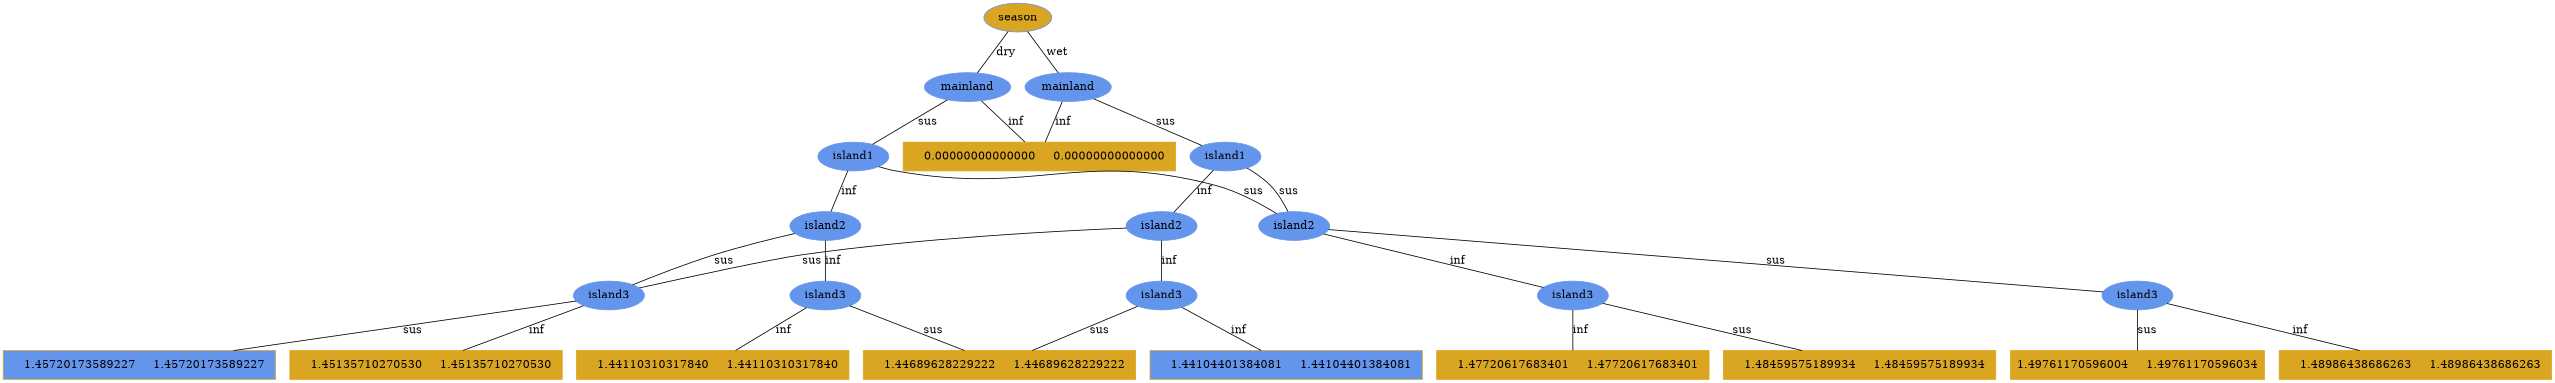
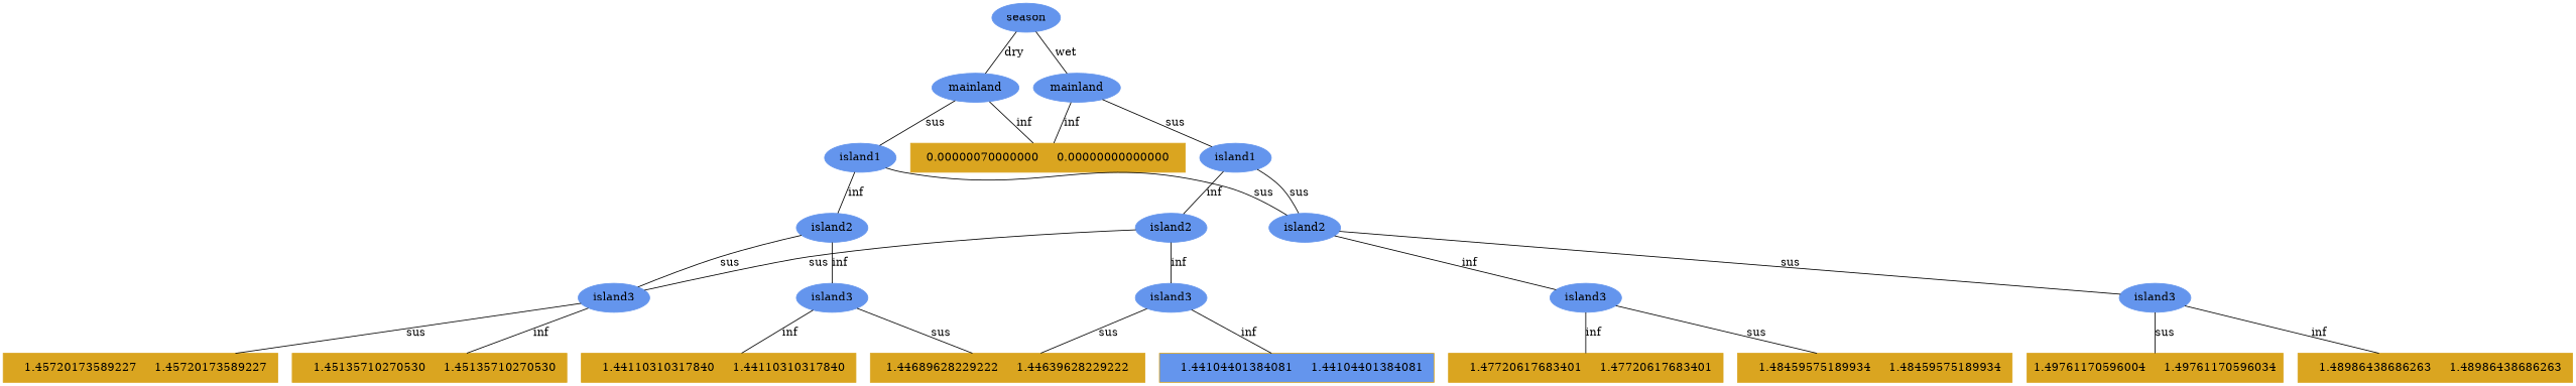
  digraph {
    node [color=cornflowerblue shape=ellipse style=filled]
    edge [dir=none]
-   n1 [label=season fillcolor=goldenrod]
+   n1 [label=season]
    n2 [label=mainland]
    n3 [label=island1]
    n4 [label=island2]
    n5 [label=island3]
    n6 [color=goldenrod label="1.49761170596004     1.49761170596034" shape=box]
    n7 [color=goldenrod label="    1.48986438686263     1.48986438686263 " shape=box]
    n8 [label=island3]
    n9 [color=goldenrod label="    1.48459575189934     1.48459575189934 " shape=box]
    n10 [color=goldenrod label="    1.47720617683401     1.47720617683401 " shape=box]
    n11 [label=island2]
    n12 [label=island3]
-   n13 [color=goldenrod label="    1.45720173589227     1.45720173589227 " shape=box fillcolor=cornflowerblue]
+   n13 [color=goldenrod label="    1.45720173589227     1.45720173589227 " shape=box]
    n14 [color=goldenrod label="    1.45135710270530     1.45135710270530 " shape=box]
    n15 [label=island3]
-   n16 [color=goldenrod label="    1.44689628229222     1.44689628229222 " shape=box]
+   n16 [color=goldenrod label="1.44689628229222     1.44639628229222" shape=box]
    n17 [color=goldenrod label="    1.44110310317840     1.44110310317840 " shape=box]
-   n18 [color=goldenrod label="    0.00000000000000     0.00000000000000 " shape=box]
+   n18 [color=goldenrod label="0.00000070000000     0.00000000000000" shape=box]
    n19 [label=island3]
    n20 [label=mainland]
    n21 [label=island1]
    n22 [label=island2]
    n23 [color=goldenrod fillcolor=cornflowerblue label="    1.44104401384081     1.44104401384081 " shape=box]
    subgraph sub_1 {
      rank=same
      n1
    }
    subgraph sub_2 {
      rank=same
      n2
    }
    subgraph sub_3 {
      rank=same
      n3
    }
    subgraph sub_4 {
      rank=same
      n4
    }
    subgraph sub_5 {
      rank=same
      n5
    }
    subgraph sub_6 {
      rank=same
      n6
    }
    subgraph sub_7 {
      rank=same
      n7
    }
    subgraph sub_8 {
      rank=same
      n8
    }
    subgraph sub_9 {
      rank=same
      n9
    }
    subgraph sub_10 {
      rank=same
      n10
    }
    subgraph sub_11 {
      rank=same
      n11
    }
    subgraph sub_12 {
      rank=same
      n12
    }
    subgraph sub_13 {
      rank=same
      n13
    }
    subgraph sub_14 {
      rank=same
      n14
    }
    subgraph sub_15 {
      rank=same
      n15
    }
    subgraph sub_16 {
      rank=same
      n16
    }
    subgraph sub_17 {
      rank=same
      n17
    }
    subgraph sub_18 {
      rank=same
      n18
    }
    subgraph sub_19 {
      rank=same
      n19
    }
    subgraph sub_20 {
      rank=same
      n20
    }
    subgraph sub_21 {
      rank=same
      n21
    }
    subgraph sub_22 {
      rank=same
      n22
    }
    subgraph sub_23 {
      rank=same
      n23
    }
    n1 -> n2 [label=dry]
    n1 -> n20 [label=wet]
    n2 -> n3 [label=sus]
    n2 -> n18 [label=inf]
    n3 -> n4 [label=sus]
    n3 -> n11 [label=inf]
    n4 -> n5 [label=sus]
    n4 -> n8 [label=inf]
    n5 -> n6 [label=sus]
    n5 -> n7 [label=inf]
    n8 -> n9 [label=sus]
    n8 -> n10 [label=inf]
    n11 -> n12 [label=sus]
    n11 -> n15 [label=inf]
    n12 -> n13 [label=sus]
    n12 -> n14 [label=inf]
    n15 -> n16 [label=sus]
    n15 -> n17 [label=inf]
    n19 -> n16 [label=sus]
    n19 -> n23 [label=inf]
    n20 -> n18 [label=inf]
    n20 -> n21 [label=sus]
    n21 -> n4 [label=sus]
    n21 -> n22 [label=inf]
    n22 -> n12 [label=sus]
    n22 -> n19 [label=inf]
  }
